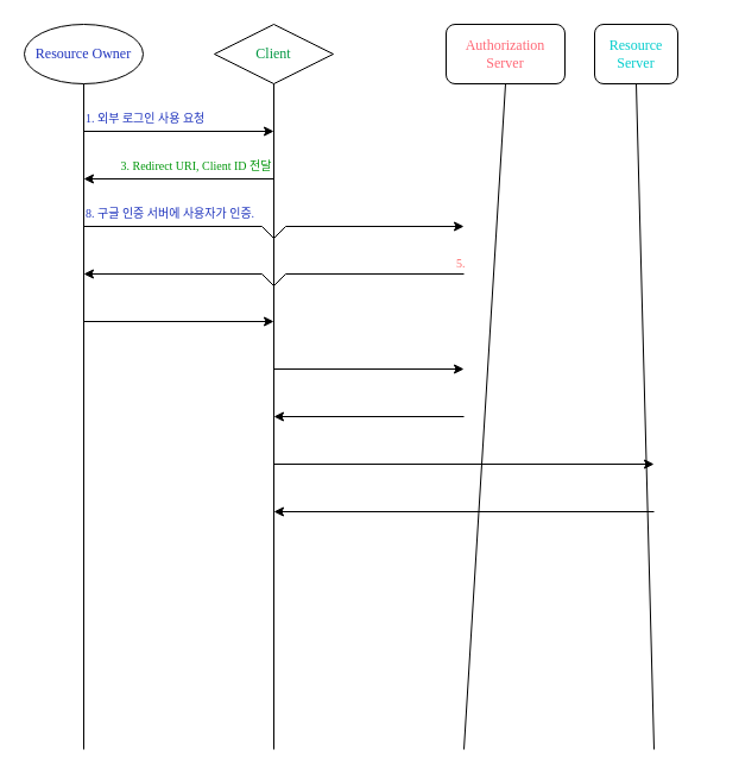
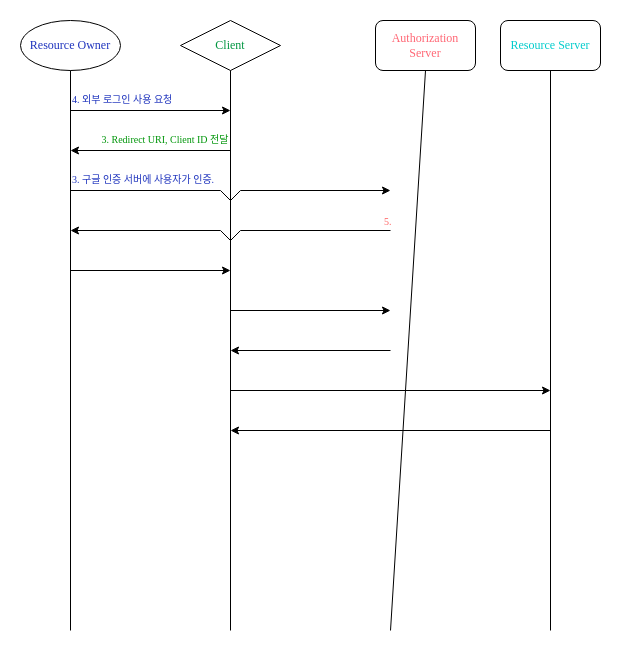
  <mxCell id="0" />
  <mxCell id="1" parent="0" />
  <mxCell id="2" value="Resource Owner" style="ellipse;whiteSpace=wrap;html=1;fontFamily=yg-jalnan;fontSource=https%3A%2F%2Fcdn.jsdelivr.net%2Fgh%2Fprojectnoonnu%2Fnoonfonts_four%401.2%2FJalnanOTF00.woff;fontColor=#1e33bd;" vertex="1" parent="1"><mxGeometry x="20" y="20" width="100" height="50" as="geometry" /></mxCell>
  <mxCell id="3" value="Client" style="rhombus;whiteSpace=wrap;html=1;fontFamily=yg-jalnan;fontSource=https%3A%2F%2Fcdn.jsdelivr.net%2Fgh%2Fprojectnoonnu%2Fnoonfonts_four%401.2%2FJalnanOTF00.woff;fontColor=#009641;" vertex="1" parent="1"><mxGeometry x="180" y="20" width="100" height="50" as="geometry" /></mxCell>
  <mxCell id="4" value="Authorization&lt;br&gt;Server" style="rounded=1;whiteSpace=wrap;html=1;fontFamily=yg-jalnan;fontSource=https%3A%2F%2Fcdn.jsdelivr.net%2Fgh%2Fprojectnoonnu%2Fnoonfonts_four%401.2%2FJalnanOTF00.woff;fontColor=#ff6674;" vertex="1" parent="1"><mxGeometry x="375" y="20" width="100" height="50" as="geometry" /></mxCell>
- <mxCell id="5" value="Resource Server" style="rounded=1;whiteSpace=wrap;html=1;fontFamily=yg-jalnan;fontSource=https%3A%2F%2Fcdn.jsdelivr.net%2Fgh%2Fprojectnoonnu%2Fnoonfonts_four%401.2%2FJalnanOTF00.woff;fontColor=#00CCCC;labelBackgroundColor=none;" vertex="1" parent="1"><mxGeometry x="500" y="20" width="70" height="50" as="geometry" /></mxCell>
+ <mxCell id="5" value="Resource Server" style="rounded=1;whiteSpace=wrap;html=1;fontFamily=yg-jalnan;fontSource=https%3A%2F%2Fcdn.jsdelivr.net%2Fgh%2Fprojectnoonnu%2Fnoonfonts_four%401.2%2FJalnanOTF00.woff;fontColor=#00CCCC;labelBackgroundColor=none;" vertex="1" parent="1"><mxGeometry x="500" y="20" width="100" height="50" as="geometry" /></mxCell>
  <mxCell id="6" value="" style="endArrow=none;html=1;rounded=0;entryX=0.5;entryY=1;entryDx=0;entryDy=0;fontFamily=BinggraeMelona-Bold;fontSource=https%3A%2F%2Fcdn.jsdelivr.net%2Fgh%2Fprojectnoonnu%2Fnoonfonts_twelve%401.0%2FBinggraeMelona-Bold.woff;" edge="1" parent="1" target="2"><mxGeometry width="50" height="50" relative="1" as="geometry"><mxPoint x="70" y="630" as="sourcePoint" /><mxPoint x="370" y="150" as="targetPoint" /></mxGeometry></mxCell>
  <mxCell id="7" value="" style="endArrow=none;html=1;rounded=0;entryX=0.5;entryY=1;entryDx=0;entryDy=0;fontFamily=BinggraeMelona-Bold;fontSource=https%3A%2F%2Fcdn.jsdelivr.net%2Fgh%2Fprojectnoonnu%2Fnoonfonts_twelve%401.0%2FBinggraeMelona-Bold.woff;" edge="1" parent="1" target="3"><mxGeometry width="50" height="50" relative="1" as="geometry"><mxPoint x="230" y="630" as="sourcePoint" /><mxPoint x="250.2" y="69.85" as="targetPoint" /></mxGeometry></mxCell>
  <mxCell id="8" value="" style="endArrow=none;html=1;rounded=0;entryX=0.5;entryY=1;entryDx=0;entryDy=0;fontFamily=BinggraeMelona-Bold;fontSource=https%3A%2F%2Fcdn.jsdelivr.net%2Fgh%2Fprojectnoonnu%2Fnoonfonts_twelve%401.0%2FBinggraeMelona-Bold.woff;" edge="1" parent="1" target="4"><mxGeometry width="50" height="50" relative="1" as="geometry"><mxPoint x="390" y="630" as="sourcePoint" /><mxPoint x="430" y="69.85" as="targetPoint" /></mxGeometry></mxCell>
  <mxCell id="9" value="" style="endArrow=none;html=1;rounded=0;entryX=0.5;entryY=1;entryDx=0;entryDy=0;fontFamily=BinggraeMelona-Bold;fontSource=https%3A%2F%2Fcdn.jsdelivr.net%2Fgh%2Fprojectnoonnu%2Fnoonfonts_twelve%401.0%2FBinggraeMelona-Bold.woff;" edge="1" parent="1" target="5"><mxGeometry width="50" height="50" relative="1" as="geometry"><mxPoint x="550" y="630" as="sourcePoint" /><mxPoint x="610" y="69.85" as="targetPoint" /></mxGeometry></mxCell>
  <mxCell id="10" value="" style="endArrow=classic;html=1;rounded=0;" edge="1" parent="1"><mxGeometry width="50" height="50" relative="1" as="geometry"><mxPoint x="70" y="110" as="sourcePoint" /><mxPoint x="230" y="110" as="targetPoint" /></mxGeometry></mxCell>
  <mxCell id="11" value="" style="endArrow=classic;html=1;rounded=0;" edge="1" parent="1"><mxGeometry width="50" height="50" relative="1" as="geometry"><mxPoint x="230" y="150" as="sourcePoint" /><mxPoint x="70" y="150" as="targetPoint" /></mxGeometry></mxCell>
  <mxCell id="12" value="" style="endArrow=classic;html=1;rounded=0;" edge="1" parent="1"><mxGeometry width="50" height="50" relative="1" as="geometry"><mxPoint x="70" y="190" as="sourcePoint" /><mxPoint x="390" y="190" as="targetPoint" /><Array as="points"><mxPoint x="220" y="190" /><mxPoint x="230" y="200" /><mxPoint x="240" y="190" /></Array></mxGeometry></mxCell>
  <mxCell id="13" value="" style="endArrow=classic;html=1;rounded=0;" edge="1" parent="1"><mxGeometry width="50" height="50" relative="1" as="geometry"><mxPoint x="390" y="230" as="sourcePoint" /><mxPoint x="70" y="230" as="targetPoint" /><Array as="points"><mxPoint x="240" y="230" /><mxPoint x="230" y="240" /><mxPoint x="220" y="230" /></Array></mxGeometry></mxCell>
  <mxCell id="14" value="" style="endArrow=classic;html=1;rounded=0;" edge="1" parent="1"><mxGeometry width="50" height="50" relative="1" as="geometry"><mxPoint x="70" y="270" as="sourcePoint" /><mxPoint x="230" y="270" as="targetPoint" /></mxGeometry></mxCell>
  <mxCell id="15" value="" style="endArrow=classic;html=1;rounded=0;" edge="1" parent="1"><mxGeometry width="50" height="50" relative="1" as="geometry"><mxPoint x="230" y="310" as="sourcePoint" /><mxPoint x="390" y="310" as="targetPoint" /></mxGeometry></mxCell>
  <mxCell id="16" value="" style="endArrow=classic;html=1;rounded=0;" edge="1" parent="1"><mxGeometry width="50" height="50" relative="1" as="geometry"><mxPoint x="230" y="390" as="sourcePoint" /><mxPoint x="550" y="390" as="targetPoint" /></mxGeometry></mxCell>
  <mxCell id="17" value="" style="endArrow=classic;html=1;rounded=0;" edge="1" parent="1"><mxGeometry width="50" height="50" relative="1" as="geometry"><mxPoint x="390" y="350" as="sourcePoint" /><mxPoint x="230" y="350" as="targetPoint" /></mxGeometry></mxCell>
  <mxCell id="18" value="" style="endArrow=classic;html=1;rounded=0;" edge="1" parent="1"><mxGeometry width="50" height="50" relative="1" as="geometry"><mxPoint x="550" y="430" as="sourcePoint" /><mxPoint x="230" y="430" as="targetPoint" /></mxGeometry></mxCell>
- <mxCell id="19" value="1. 외부 로그인 사용 요청" style="text;html=1;strokeColor=none;fillColor=none;align=left;verticalAlign=middle;whiteSpace=wrap;rounded=0;fontFamily=BinggraeMelona-Bold;fontSource=https%3A%2F%2Fcdn.jsdelivr.net%2Fgh%2Fprojectnoonnu%2Fnoonfonts_twelve%401.0%2FBinggraeMelona-Bold.woff;fontSize=10;fontColor=#1E33BD;" vertex="1" parent="1"><mxGeometry x="70" y="84" width="140" height="30" as="geometry" /></mxCell>
+ <mxCell id="19" value="4. 외부 로그인 사용 요청" style="text;html=1;strokeColor=none;fillColor=none;align=left;verticalAlign=middle;whiteSpace=wrap;rounded=0;fontFamily=BinggraeMelona-Bold;fontSource=https%3A%2F%2Fcdn.jsdelivr.net%2Fgh%2Fprojectnoonnu%2Fnoonfonts_twelve%401.0%2FBinggraeMelona-Bold.woff;fontSize=10;fontColor=#1E33BD;" vertex="1" parent="1"><mxGeometry x="70" y="84" width="140" height="30" as="geometry" /></mxCell>
  <mxCell id="20" value="3. Redirect URI, Client ID 전달&amp;nbsp;" style="text;html=1;strokeColor=none;fillColor=none;align=right;verticalAlign=middle;whiteSpace=wrap;rounded=0;fontFamily=BinggraeMelona-Bold;fontSource=https%3A%2F%2Fcdn.jsdelivr.net%2Fgh%2Fprojectnoonnu%2Fnoonfonts_twelve%401.0%2FBinggraeMelona-Bold.woff;fontSize=10;fontColor=#00960A;" vertex="1" parent="1"><mxGeometry x="83" y="124" width="150" height="30" as="geometry" /></mxCell>
- <mxCell id="21" value="8. 구글 인증 서버에 사용자가 인증." style="text;html=1;strokeColor=none;fillColor=none;align=left;verticalAlign=middle;whiteSpace=wrap;rounded=0;fontFamily=BinggraeMelona-Bold;fontSource=https%3A%2F%2Fcdn.jsdelivr.net%2Fgh%2Fprojectnoonnu%2Fnoonfonts_twelve%401.0%2FBinggraeMelona-Bold.woff;fontSize=10;fontColor=#1E33BD;" vertex="1" parent="1"><mxGeometry x="70" y="164" width="200" height="30" as="geometry" /></mxCell>
+ <mxCell id="21" value="3. 구글 인증 서버에 사용자가 인증." style="text;html=1;strokeColor=none;fillColor=none;align=left;verticalAlign=middle;whiteSpace=wrap;rounded=0;fontFamily=BinggraeMelona-Bold;fontSource=https%3A%2F%2Fcdn.jsdelivr.net%2Fgh%2Fprojectnoonnu%2Fnoonfonts_twelve%401.0%2FBinggraeMelona-Bold.woff;fontSize=10;fontColor=#1E33BD;" vertex="1" parent="1"><mxGeometry x="70" y="164" width="200" height="30" as="geometry" /></mxCell>
  <mxCell id="22" value="&lt;font color=&quot;#ff6666&quot;&gt;5.&amp;nbsp;&lt;/font&gt;" style="text;html=1;strokeColor=none;fillColor=none;align=right;verticalAlign=middle;whiteSpace=wrap;rounded=0;fontFamily=BinggraeMelona-Bold;fontSource=https%3A%2F%2Fcdn.jsdelivr.net%2Fgh%2Fprojectnoonnu%2Fnoonfonts_twelve%401.0%2FBinggraeMelona-Bold.woff;fontSize=10;fontColor=#00960A;" vertex="1" parent="1"><mxGeometry x="246" y="206" width="150" height="30" as="geometry" /></mxCell>
